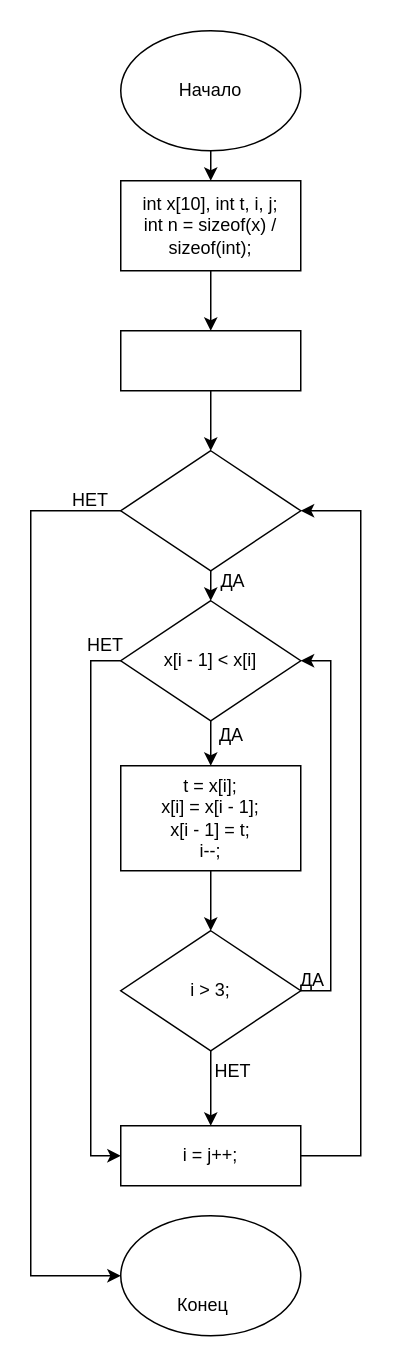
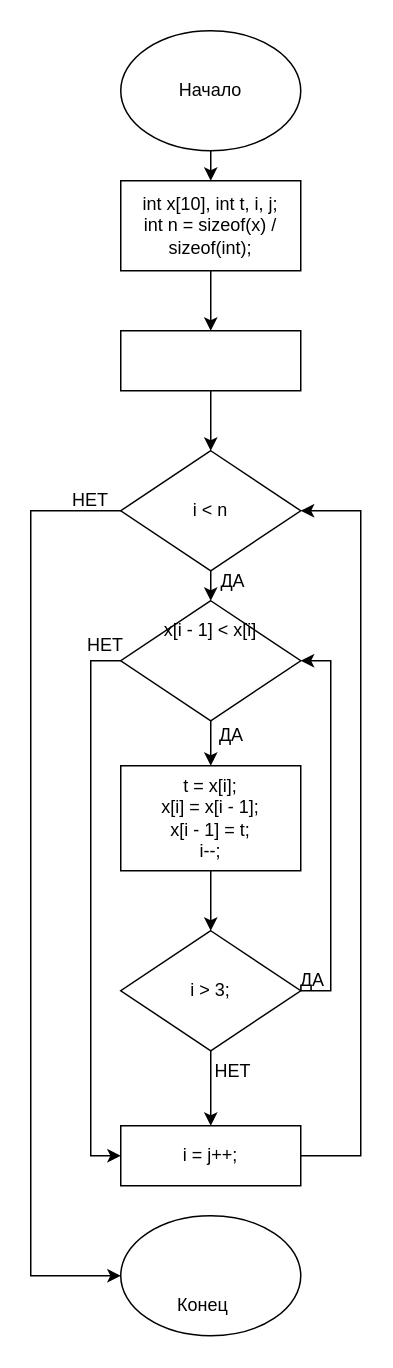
  <mxCell id="0" />
  <mxCell id="1" parent="0" />
  <mxCell id="2" style="edgeStyle=orthogonalEdgeStyle;rounded=0;orthogonalLoop=1;jettySize=auto;html=1;exitX=0.5;exitY=1;exitDx=0;exitDy=0;entryX=0.5;entryY=0;entryDx=0;entryDy=0;" edge="1" parent="1" source="3" target="5"><mxGeometry relative="1" as="geometry" /></mxCell>
  <mxCell id="3" value="" style="ellipse;whiteSpace=wrap;html=1;" vertex="1" parent="1"><mxGeometry x="80" y="20" width="120" height="80" as="geometry" /></mxCell>
  <mxCell id="4" style="edgeStyle=orthogonalEdgeStyle;rounded=0;orthogonalLoop=1;jettySize=auto;html=1;exitX=0.5;exitY=1;exitDx=0;exitDy=0;entryX=0.5;entryY=0;entryDx=0;entryDy=0;" edge="1" parent="1" source="5" target="7"><mxGeometry relative="1" as="geometry" /></mxCell>
  <mxCell id="5" value="" style="rounded=0;whiteSpace=wrap;html=1;" vertex="1" parent="1"><mxGeometry x="80" y="120" width="120" height="60" as="geometry" /></mxCell>
  <mxCell id="6" style="edgeStyle=orthogonalEdgeStyle;rounded=0;orthogonalLoop=1;jettySize=auto;html=1;exitX=0.5;exitY=1;exitDx=0;exitDy=0;entryX=0.5;entryY=0;entryDx=0;entryDy=0;" edge="1" parent="1" source="7" target="10"><mxGeometry relative="1" as="geometry" /></mxCell>
  <mxCell id="7" value="" style="rounded=0;whiteSpace=wrap;html=1;" vertex="1" parent="1"><mxGeometry x="80" y="220" width="120" height="40" as="geometry" /></mxCell>
  <mxCell id="8" style="edgeStyle=orthogonalEdgeStyle;rounded=0;orthogonalLoop=1;jettySize=auto;html=1;exitX=0;exitY=0.5;exitDx=0;exitDy=0;entryX=0;entryY=0.5;entryDx=0;entryDy=0;" edge="1" parent="1" source="10" target="19"><mxGeometry relative="1" as="geometry"><Array as="points"><mxPoint x="20" y="340" /><mxPoint x="20" y="850" /></Array></mxGeometry></mxCell>
  <mxCell id="9" style="edgeStyle=orthogonalEdgeStyle;rounded=0;orthogonalLoop=1;jettySize=auto;html=1;exitX=0.5;exitY=1;exitDx=0;exitDy=0;entryX=0.5;entryY=0;entryDx=0;entryDy=0;" edge="1" parent="1" source="10" target="22"><mxGeometry relative="1" as="geometry" /></mxCell>
  <mxCell id="10" value="" style="rhombus;whiteSpace=wrap;html=1;" vertex="1" parent="1"><mxGeometry x="80" y="300" width="120" height="80" as="geometry" /></mxCell>
  <mxCell id="11" style="edgeStyle=orthogonalEdgeStyle;rounded=0;orthogonalLoop=1;jettySize=auto;html=1;exitX=0.5;exitY=1;exitDx=0;exitDy=0;entryX=0.5;entryY=0;entryDx=0;entryDy=0;" edge="1" parent="1" source="12" target="16"><mxGeometry relative="1" as="geometry" /></mxCell>
  <mxCell id="12" value="" style="rounded=0;whiteSpace=wrap;html=1;" vertex="1" parent="1"><mxGeometry x="80" y="510" width="120" height="70" as="geometry" /></mxCell>
  <mxCell id="13" style="edgeStyle=orthogonalEdgeStyle;rounded=0;orthogonalLoop=1;jettySize=auto;html=1;exitX=0.5;exitY=1;exitDx=0;exitDy=0;" edge="1" parent="1" source="12" target="12"><mxGeometry relative="1" as="geometry" /></mxCell>
  <mxCell id="14" style="edgeStyle=orthogonalEdgeStyle;rounded=0;orthogonalLoop=1;jettySize=auto;html=1;exitX=0.5;exitY=1;exitDx=0;exitDy=0;entryX=0.5;entryY=0;entryDx=0;entryDy=0;" edge="1" parent="1" source="16" target="18"><mxGeometry relative="1" as="geometry" /></mxCell>
  <mxCell id="15" style="edgeStyle=orthogonalEdgeStyle;rounded=0;orthogonalLoop=1;jettySize=auto;html=1;exitX=1;exitY=0.5;exitDx=0;exitDy=0;entryX=1;entryY=0.5;entryDx=0;entryDy=0;" edge="1" parent="1" source="16" target="22"><mxGeometry relative="1" as="geometry" /></mxCell>
  <mxCell id="16" value="" style="rhombus;whiteSpace=wrap;html=1;" vertex="1" parent="1"><mxGeometry x="80" y="620" width="120" height="80" as="geometry" /></mxCell>
  <mxCell id="17" style="edgeStyle=orthogonalEdgeStyle;rounded=0;orthogonalLoop=1;jettySize=auto;html=1;exitX=1;exitY=0.5;exitDx=0;exitDy=0;entryX=1;entryY=0.5;entryDx=0;entryDy=0;" edge="1" parent="1" source="18" target="10"><mxGeometry relative="1" as="geometry"><Array as="points"><mxPoint x="240" y="770" /><mxPoint x="240" y="340" /></Array></mxGeometry></mxCell>
  <mxCell id="18" value="" style="rounded=0;whiteSpace=wrap;html=1;" vertex="1" parent="1"><mxGeometry x="80" y="750" width="120" height="40" as="geometry" /></mxCell>
  <mxCell id="19" value="" style="ellipse;whiteSpace=wrap;html=1;" vertex="1" parent="1"><mxGeometry x="80" y="810" width="120" height="80" as="geometry" /></mxCell>
  <mxCell id="20" style="edgeStyle=orthogonalEdgeStyle;rounded=0;orthogonalLoop=1;jettySize=auto;html=1;exitX=0.5;exitY=1;exitDx=0;exitDy=0;entryX=0.5;entryY=0;entryDx=0;entryDy=0;" edge="1" parent="1" source="22" target="12"><mxGeometry relative="1" as="geometry" /></mxCell>
  <mxCell id="21" style="edgeStyle=orthogonalEdgeStyle;rounded=0;orthogonalLoop=1;jettySize=auto;html=1;exitX=0;exitY=0.5;exitDx=0;exitDy=0;entryX=0;entryY=0.5;entryDx=0;entryDy=0;" edge="1" parent="1" source="22" target="18"><mxGeometry relative="1" as="geometry" /></mxCell>
  <mxCell id="22" value="" style="rhombus;whiteSpace=wrap;html=1;" vertex="1" parent="1"><mxGeometry x="80" y="400" width="120" height="80" as="geometry" /></mxCell>
  <mxCell id="23" value="Начало" style="text;html=1;strokeColor=none;fillColor=none;align=center;verticalAlign=middle;whiteSpace=wrap;rounded=0;" vertex="1" parent="1"><mxGeometry x="90" y="50" width="100" height="20" as="geometry" /></mxCell>
  <mxCell id="24" value="int x[10], int t, i, j;&lt;br&gt;int n = sizeof(x) / sizeof(int);" style="text;html=1;strokeColor=none;fillColor=none;align=center;verticalAlign=middle;whiteSpace=wrap;rounded=0;" vertex="1" parent="1"><mxGeometry x="80" y="120" width="120" height="60" as="geometry" /></mxCell>
- <mxCell id="26" value="x[i - 1] &amp;lt; x[i]" style="text;html=1;strokeColor=none;fillColor=none;align=center;verticalAlign=middle;whiteSpace=wrap;rounded=0;" vertex="1" parent="1"><mxGeometry x="100" y="430" width="80" height="20" as="geometry" /></mxCell>
+ <mxCell id="25" value="i &amp;lt; n" style="text;html=1;strokeColor=none;fillColor=none;align=center;verticalAlign=middle;whiteSpace=wrap;rounded=0;" vertex="1" parent="1"><mxGeometry x="100" y="330" width="80" height="20" as="geometry" /></mxCell>
+ <mxCell id="26" value="x[i - 1] &amp;lt; x[i]" style="text;html=1;strokeColor=none;fillColor=none;align=center;verticalAlign=middle;whiteSpace=wrap;rounded=0;" vertex="1" parent="1"><mxGeometry x="100" y="410" width="80" height="20" as="geometry" /></mxCell>
  <mxCell id="27" value="&lt;div&gt;t = x[i];&lt;/div&gt;&lt;div&gt;&lt;span&gt;   &lt;/span&gt;x[i] = x[i - 1];&lt;/div&gt;&lt;div&gt;&lt;span&gt;   &lt;/span&gt;x[i - 1] = t;&lt;/div&gt;&lt;div&gt;&lt;span&gt;   &lt;/span&gt;i--;&lt;/div&gt;" style="text;html=1;strokeColor=none;fillColor=none;align=center;verticalAlign=middle;whiteSpace=wrap;rounded=0;" vertex="1" parent="1"><mxGeometry x="80" y="510" width="120" height="70" as="geometry" /></mxCell>
  <mxCell id="28" value="i &amp;gt; 3;" style="text;html=1;strokeColor=none;fillColor=none;align=center;verticalAlign=middle;whiteSpace=wrap;rounded=0;" vertex="1" parent="1"><mxGeometry x="100" y="650" width="80" height="20" as="geometry" /></mxCell>
  <mxCell id="29" value="i = j++;" style="text;html=1;strokeColor=none;fillColor=none;align=center;verticalAlign=middle;whiteSpace=wrap;rounded=0;" vertex="1" parent="1"><mxGeometry x="80" y="750" width="120" height="40" as="geometry" /></mxCell>
  <mxCell id="30" value="Конец" style="text;html=1;strokeColor=none;fillColor=none;align=center;verticalAlign=middle;whiteSpace=wrap;rounded=0;" vertex="1" parent="1"><mxGeometry x="85" y="860" width="100" height="20" as="geometry" /></mxCell>
  <mxCell id="31" value="НЕТ" style="text;html=1;strokeColor=none;fillColor=none;align=center;verticalAlign=middle;whiteSpace=wrap;rounded=0;" vertex="1" parent="1"><mxGeometry x="40" y="323" width="40" height="20" as="geometry" /></mxCell>
  <mxCell id="32" value="ДА" style="text;html=1;strokeColor=none;fillColor=none;align=center;verticalAlign=middle;whiteSpace=wrap;rounded=0;" vertex="1" parent="1"><mxGeometry x="135" y="377" width="40" height="20" as="geometry" /></mxCell>
  <mxCell id="33" value="НЕТ" style="text;html=1;strokeColor=none;fillColor=none;align=center;verticalAlign=middle;whiteSpace=wrap;rounded=0;" vertex="1" parent="1"><mxGeometry x="50" y="420" width="40" height="20" as="geometry" /></mxCell>
  <mxCell id="34" value="ДА" style="text;html=1;strokeColor=none;fillColor=none;align=center;verticalAlign=middle;whiteSpace=wrap;rounded=0;" vertex="1" parent="1"><mxGeometry x="134" y="480" width="40" height="20" as="geometry" /></mxCell>
  <mxCell id="35" value="ДА" style="text;html=1;strokeColor=none;fillColor=none;align=center;verticalAlign=middle;whiteSpace=wrap;rounded=0;" vertex="1" parent="1"><mxGeometry x="188" y="643" width="40" height="20" as="geometry" /></mxCell>
  <mxCell id="36" value="НЕТ" style="text;html=1;strokeColor=none;fillColor=none;align=center;verticalAlign=middle;whiteSpace=wrap;rounded=0;" vertex="1" parent="1"><mxGeometry x="135" y="704" width="40" height="20" as="geometry" /></mxCell>
